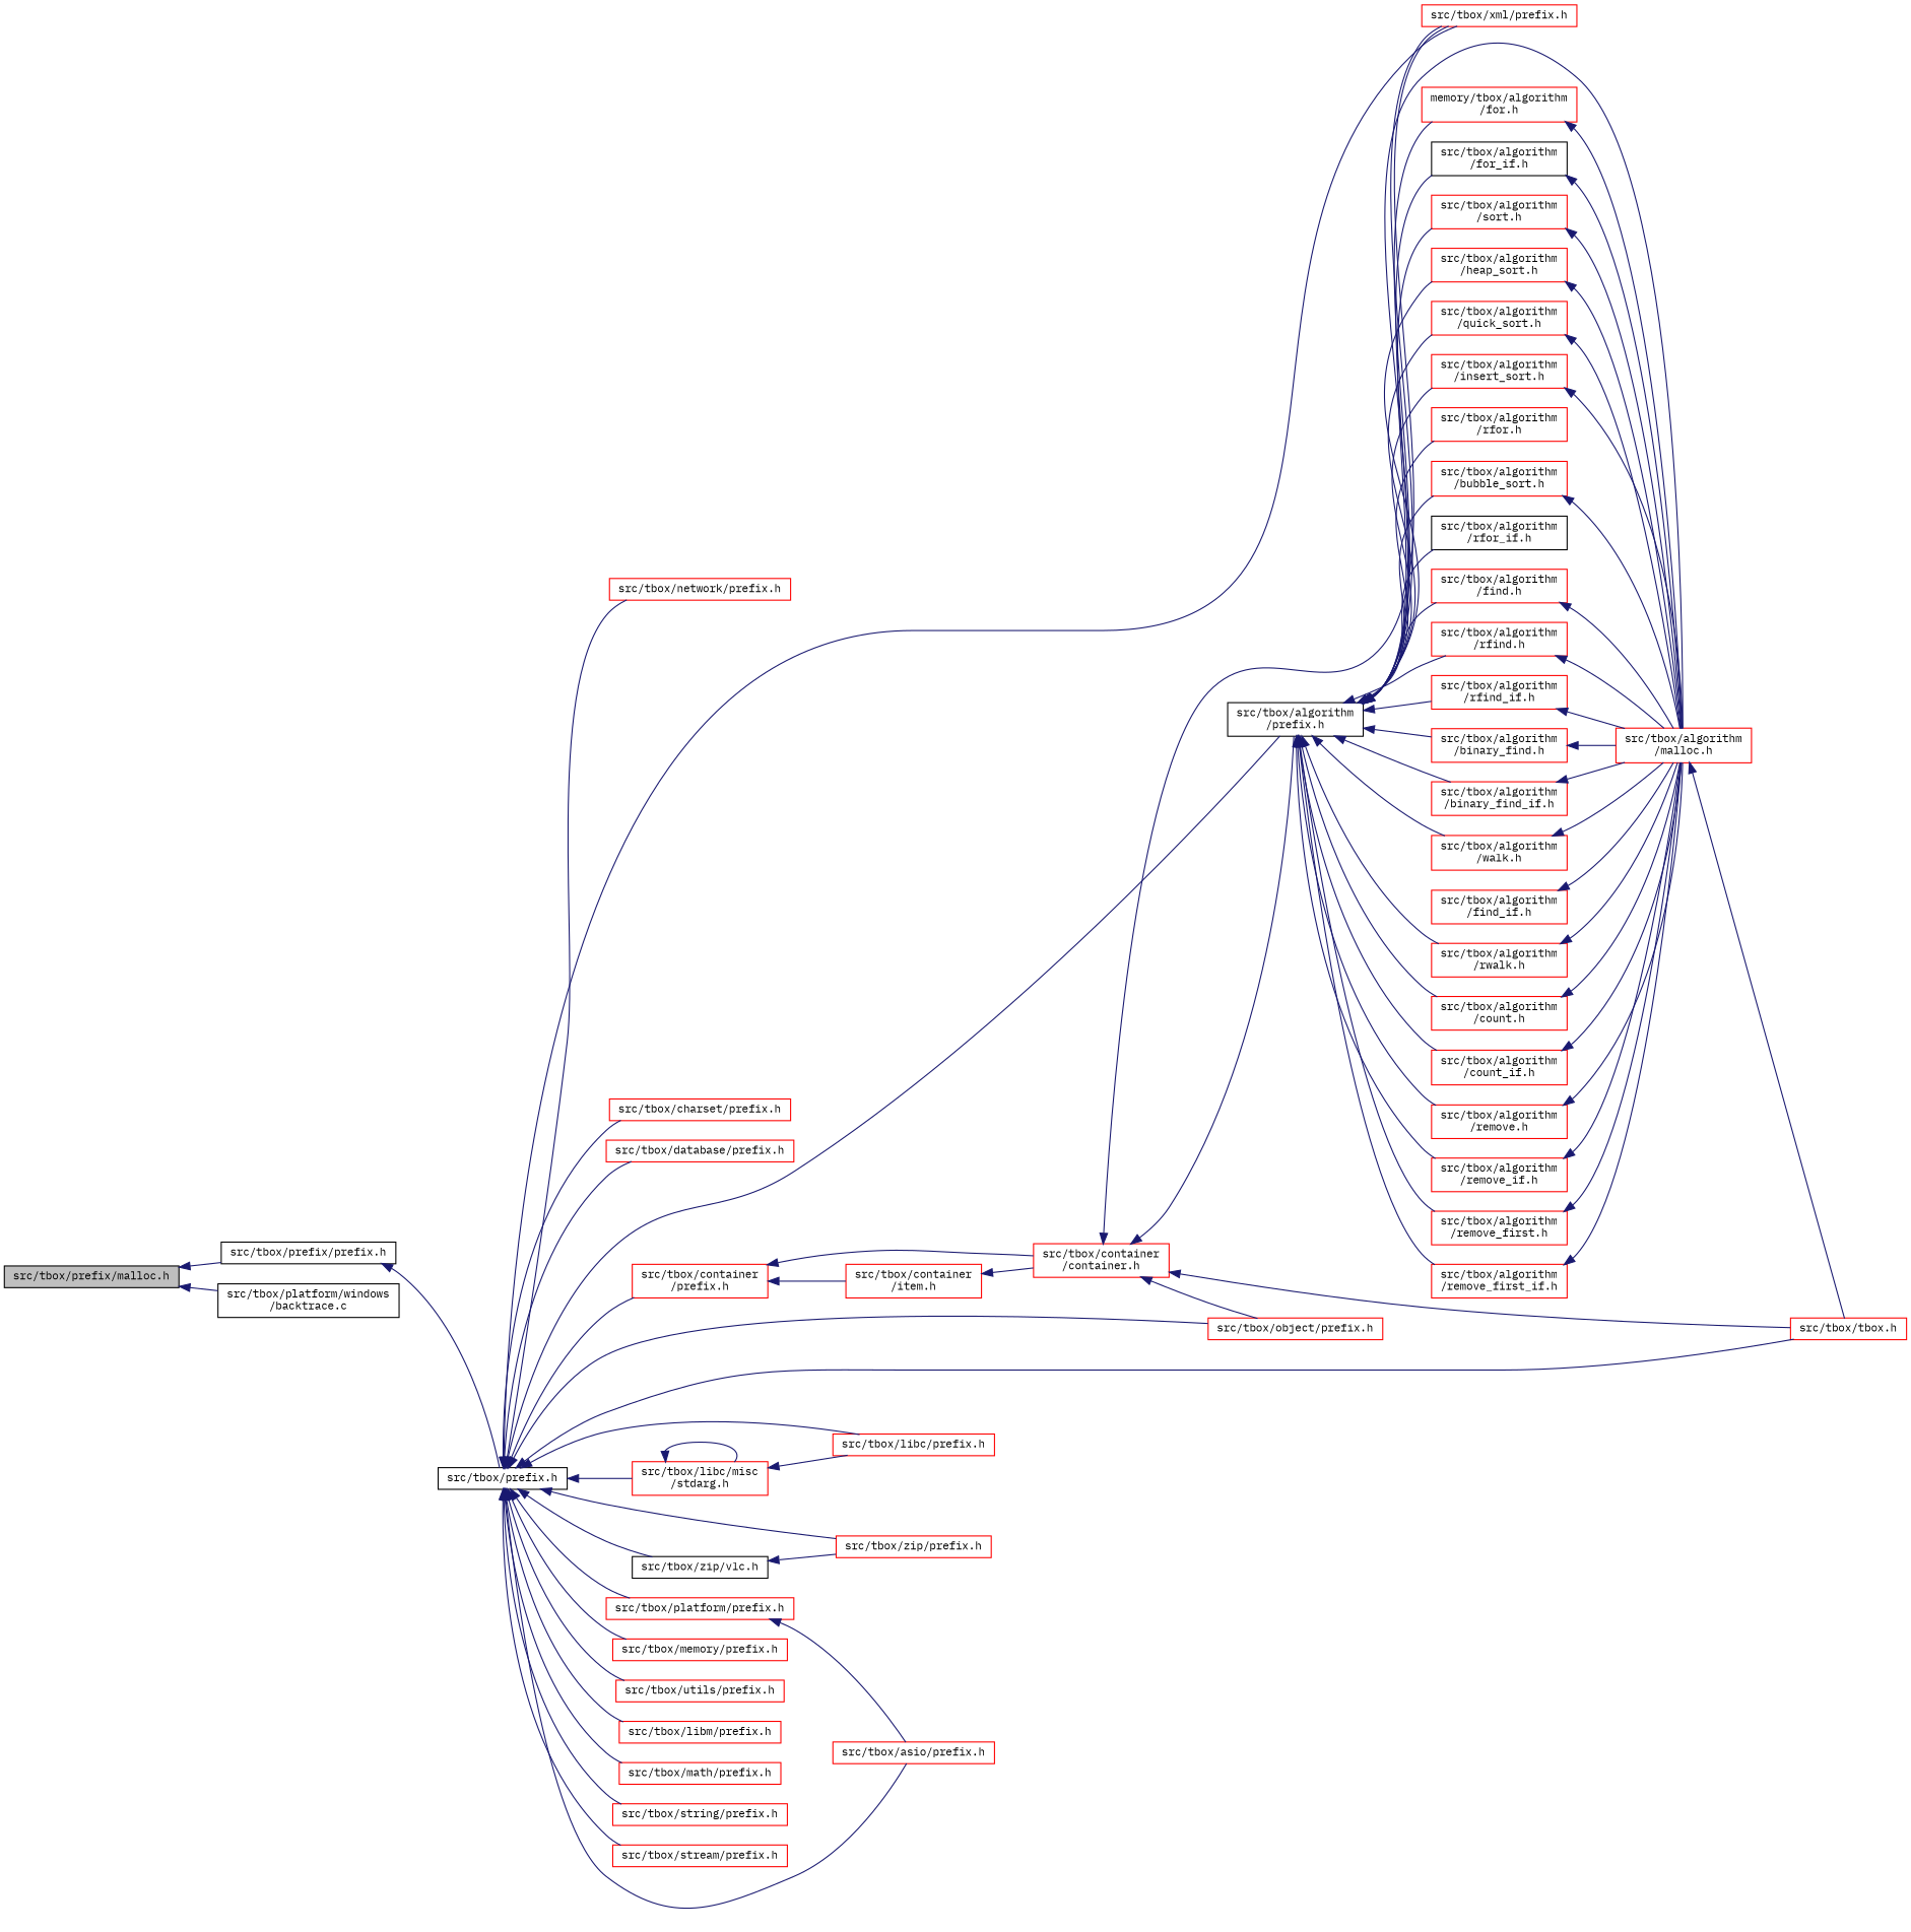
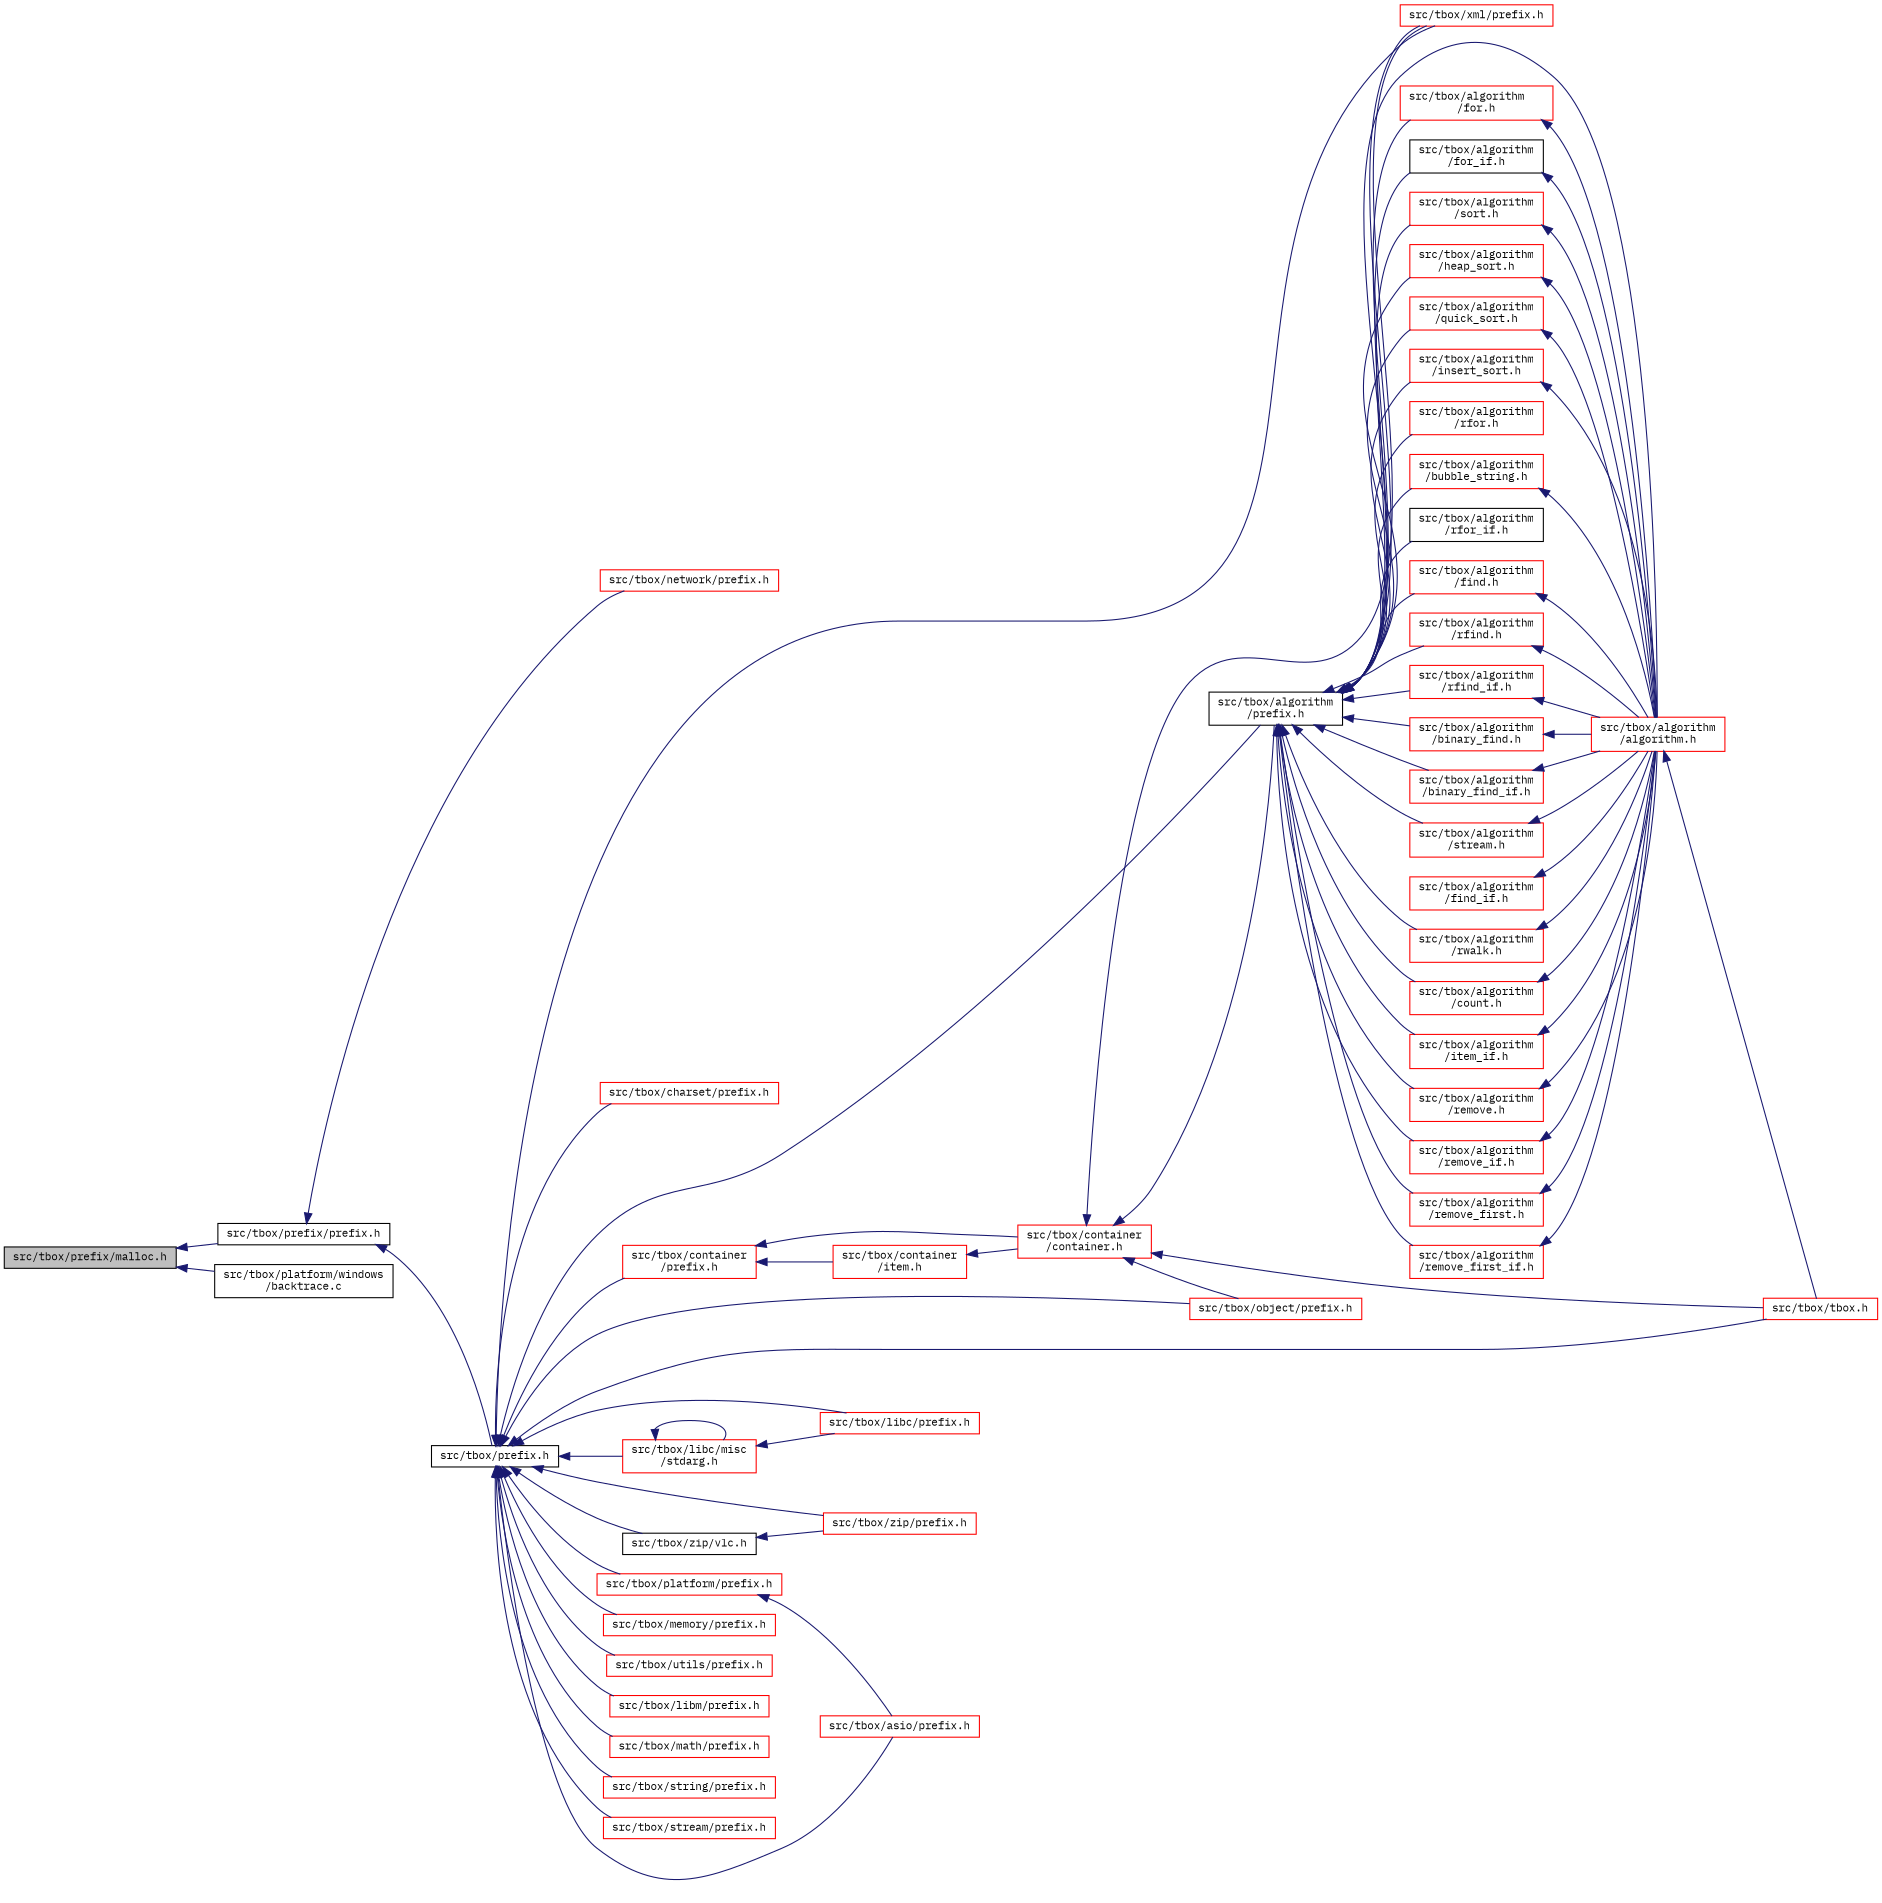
  digraph {
    fontname="IBM Plex Mono"
    rankdir=LR
    node [color=red fillcolor=white fontname="IBM Plex Mono" fontsize=10 shape=record style=filled]
    edge [color=midnightblue dir=back fontname="IBM Plex Mono" fontsize=10 labelfontname=CourierNew labelfontsize=10 style=solid]
    n1 [color=black fillcolor=grey75 fontcolor=black height=0.2 label="src/tbox/prefix/malloc.h" width=0.4]
    n2 [color=black height=0.2 label="src/tbox/prefix/prefix.h" width=0.4]
    n3 [color=black height=0.2 label="src/tbox/platform/windows\l/backtrace.c" width=0.4]
    n4 [color=black height=0.2 label="src/tbox/prefix.h" width=0.4]
    n5 [color=black height=0.2 label="src/tbox/algorithm\l/prefix.h" width=0.4]
    n6 [height=0.2 label="src/tbox/tbox.h" width=0.4]
    n7 [height=0.2 label="src/tbox/container\l/prefix.h" width=0.4]
    n8 [height=0.2 label="src/tbox/xml/prefix.h" width=0.4]
    n9 [height=0.2 label="src/tbox/object/prefix.h" width=0.4]
    n10 [height=0.2 label="src/tbox/libc/prefix.h" width=0.4]
    n11 [height=0.2 label="src/tbox/libc/misc\l/stdarg.h" width=0.4]
    n12 [height=0.2 label="src/tbox/asio/prefix.h" width=0.4]
    n13 [height=0.2 label="src/tbox/platform/prefix.h" width=0.4]
    n14 [height=0.2 label="src/tbox/network/prefix.h" width=0.4]
    n15 [height=0.2 label="src/tbox/memory/prefix.h" width=0.4]
    n16 [height=0.2 label="src/tbox/utils/prefix.h" width=0.4]
    n17 [height=0.2 label="src/tbox/libm/prefix.h" width=0.4]
    n18 [height=0.2 label="src/tbox/math/prefix.h" width=0.4]
    n19 [height=0.2 label="src/tbox/string/prefix.h" width=0.4]
    n20 [height=0.2 label="src/tbox/stream/prefix.h" width=0.4]
    n21 [height=0.2 label="src/tbox/zip/prefix.h" width=0.4]
    n22 [color=black height=0.2 label="src/tbox/zip/vlc.h" width=0.4]
    n23 [height=0.2 label="src/tbox/charset/prefix.h" width=0.4]
-   n24 [height=0.2 label="src/tbox/database/prefix.h" width=0.4]
-   n25 [height=0.2 label="src/tbox/algorithm\l/malloc.h" width=0.4]
-   n26 [height=0.2 label="memory/tbox/algorithm\l/for.h" width=0.4]
+   n25 [height=0.2 label="src/tbox/algorithm\l/algorithm.h" width=0.4]
+   n26 [height=0.2 label="src/tbox/algorithm\l/for.h" width=0.4]
    n27 [color=black height=0.2 label="src/tbox/algorithm\l/for_if.h" width=0.4]
    n28 [height=0.2 label="src/tbox/algorithm\l/rfor.h" width=0.4]
    n29 [color=black height=0.2 label="src/tbox/algorithm\l/rfor_if.h" width=0.4]
    n30 [height=0.2 label="src/tbox/algorithm\l/sort.h" width=0.4]
    n31 [height=0.2 label="src/tbox/algorithm\l/heap_sort.h" width=0.4]
    n32 [height=0.2 label="src/tbox/algorithm\l/quick_sort.h" width=0.4]
    n33 [height=0.2 label="src/tbox/algorithm\l/insert_sort.h" width=0.4]
-   n34 [height=0.2 label="src/tbox/algorithm\l/bubble_sort.h" width=0.4]
+   n34 [height=0.2 label="src/tbox/algorithm\l/bubble_string.h" width=0.4]
    n35 [height=0.2 label="src/tbox/algorithm\l/find.h" width=0.4]
    n36 [height=0.2 label="src/tbox/algorithm\l/rfind.h" width=0.4]
    n37 [height=0.2 label="src/tbox/algorithm\l/rfind_if.h" width=0.4]
    n38 [height=0.2 label="src/tbox/algorithm\l/binary_find.h" width=0.4]
    n39 [height=0.2 label="src/tbox/algorithm\l/binary_find_if.h" width=0.4]
-   n40 [height=0.2 label="src/tbox/algorithm\l/walk.h" width=0.4]
+   n40 [height=0.2 label="src/tbox/algorithm\l/stream.h" width=0.4]
    n41 [height=0.2 label="src/tbox/algorithm\l/rwalk.h" width=0.4]
    n42 [height=0.2 label="src/tbox/algorithm\l/count.h" width=0.4]
-   n43 [height=0.2 label="src/tbox/algorithm\l/count_if.h" width=0.4]
+   n43 [height=0.2 label="src/tbox/algorithm\l/item_if.h" width=0.4]
    n44 [height=0.2 label="src/tbox/algorithm\l/remove.h" width=0.4]
    n45 [height=0.2 label="src/tbox/algorithm\l/remove_if.h" width=0.4]
    n46 [height=0.2 label="src/tbox/algorithm\l/remove_first.h" width=0.4]
    n47 [height=0.2 label="src/tbox/algorithm\l/remove_first_if.h" width=0.4]
    n48 [height=0.2 label="src/tbox/container\l/container.h" width=0.4]
    n49 [height=0.2 label="src/tbox/container\l/item.h" width=0.4]
    n50 [height=0.2 label="src/tbox/algorithm\l/find_if.h" width=0.4]
    n1 -> n2
    n1 -> n3
    n2 -> n4
    n4 -> n5
    n4 -> n6
    n4 -> n7
    n4 -> n8
    n4 -> n9
    n4 -> n10
    n4 -> n11
    n4 -> n12
    n4 -> n13
-   n4 -> n14
+   n2 -> n14
    n4 -> n15
    n4 -> n16
    n4 -> n17
    n4 -> n18
    n4 -> n19
    n4 -> n20
    n4 -> n21
    n4 -> n22
    n4 -> n23
-   n4 -> n24
    n5 -> n8
    n5 -> n25
    n5 -> n26
    n5 -> n27
    n5 -> n28
    n5 -> n29
    n5 -> n30
    n5 -> n31
    n5 -> n32
    n5 -> n33
    n5 -> n34
    n5 -> n35
    n5 -> n36
    n5 -> n37
    n5 -> n38
    n5 -> n39
    n5 -> n40
    n5 -> n41
    n5 -> n42
    n5 -> n43
    n5 -> n44
    n5 -> n45
    n5 -> n46
    n5 -> n47
    n7 -> n48
    n7 -> n49
    n11 -> n10
    n11 -> n11
    n13 -> n12
    n22 -> n21
    n25 -> n6
    n26 -> n25
    n27 -> n25
    n30 -> n25
    n31 -> n25
    n32 -> n25
    n33 -> n25
    n34 -> n25
    n35 -> n25
    n36 -> n25
    n37 -> n25
    n38 -> n25
    n39 -> n25
    n40 -> n25
    n41 -> n25
    n42 -> n25
    n43 -> n25
    n44 -> n25
    n45 -> n25
    n46 -> n25
    n47 -> n25
    n48 -> n5
    n48 -> n6
    n48 -> n8
    n48 -> n9
    n49 -> n48
    n50 -> n25
  }
